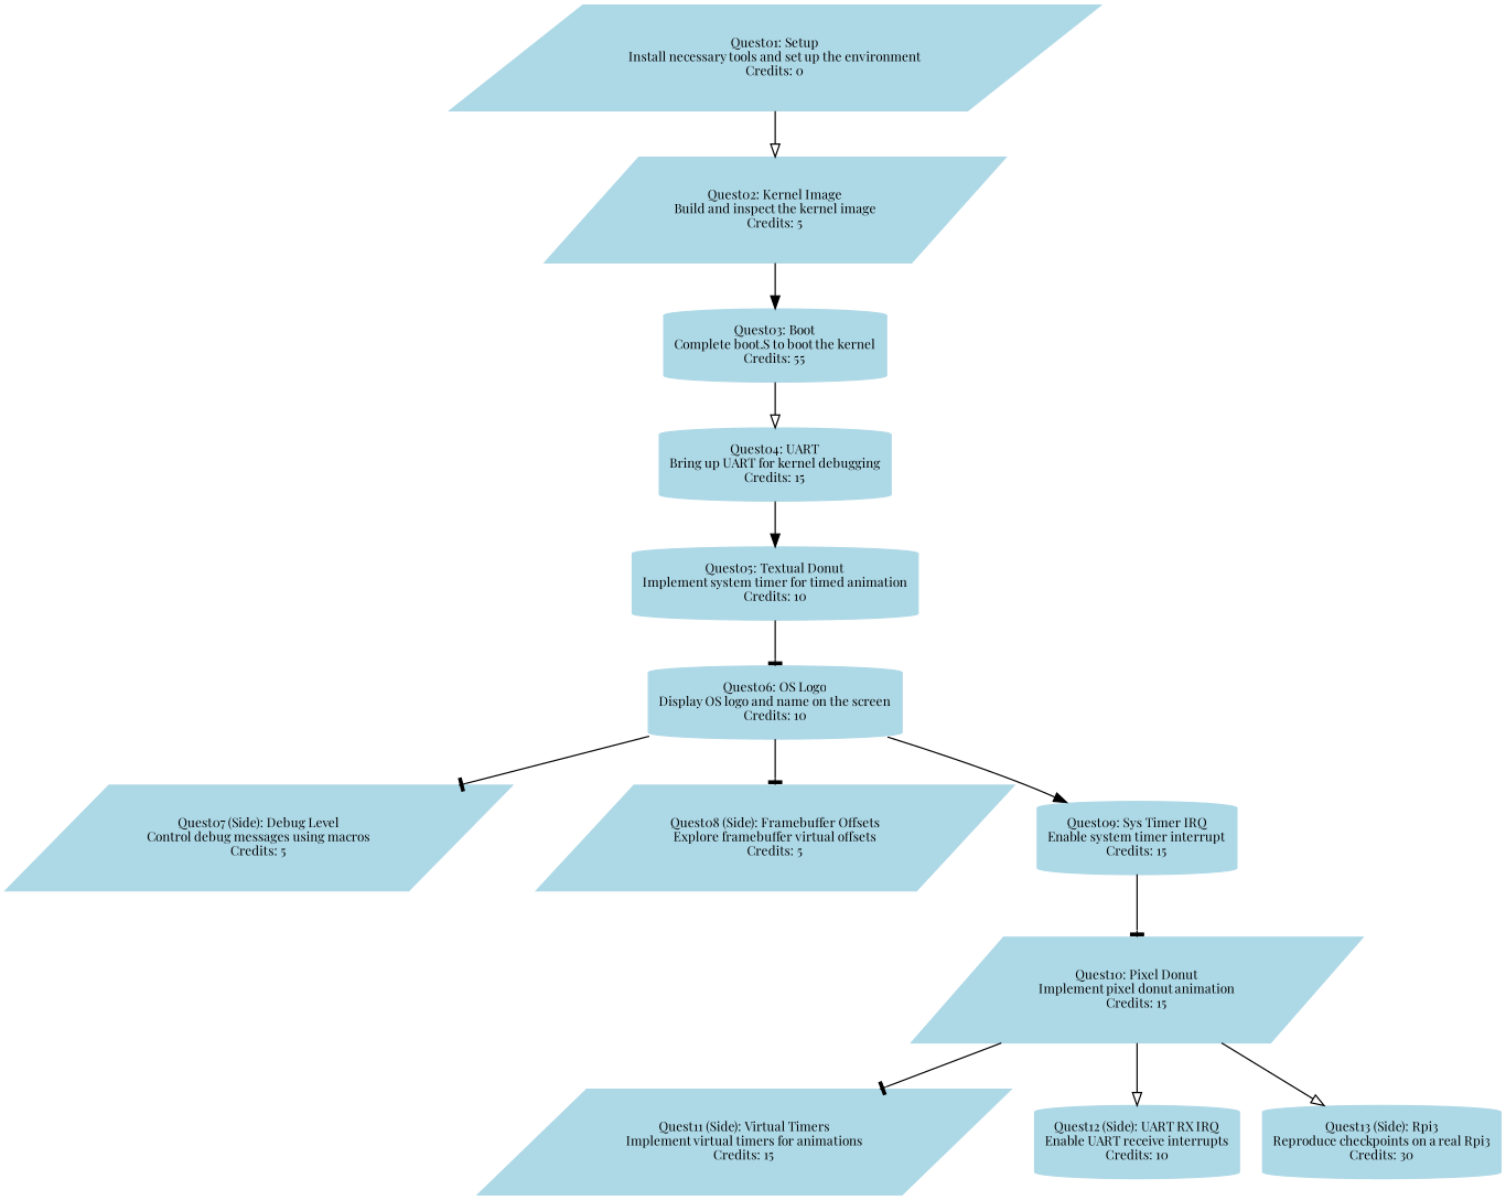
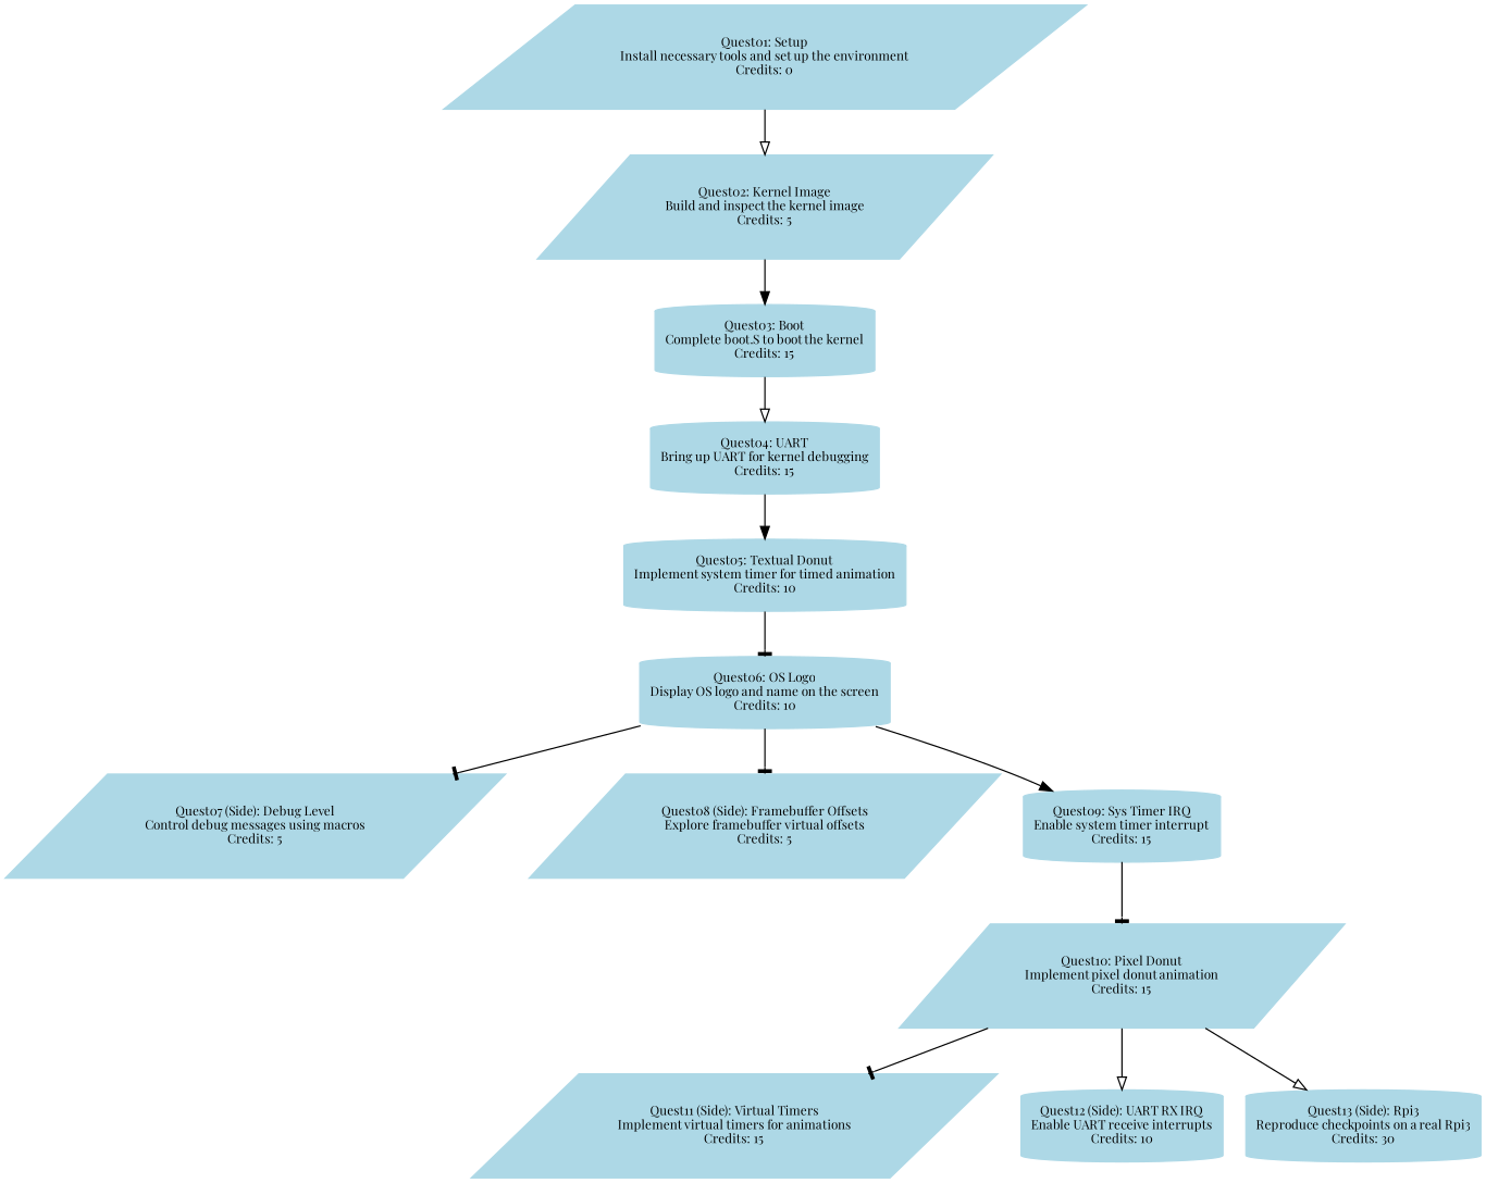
  digraph {
    fontname="Playfair Display"
    node [color=lightblue fontsize=10 shape=cylinder style=filled fontname="Playfair Display"]
    edge [arrowhead=tee fontname="Playfair Display"]
    n1 [label="Quest01: Setup\nInstall necessary tools and set up the environment\nCredits: 0" shape=parallelogram]
    n2 [label="Quest02: Kernel Image\nBuild and inspect the kernel image\nCredits: 5" shape=parallelogram]
-   n3 [label="Quest03: Boot\nComplete boot.S to boot the kernel\nCredits: 55"]
+   n3 [label="Quest03: Boot\nComplete boot.S to boot the kernel\nCredits: 15"]
    n4 [label="Quest04: UART\nBring up UART for kernel debugging\nCredits: 15"]
    n5 [label="Quest05: Textual Donut\nImplement system timer for timed animation\nCredits: 10"]
    n6 [label="Quest06: OS Logo\nDisplay OS logo and name on the screen\nCredits: 10"]
    n7 [label="Quest07 (Side): Debug Level\nControl debug messages using macros\nCredits: 5" shape=parallelogram]
    n8 [label="Quest08 (Side): Framebuffer Offsets\nExplore framebuffer virtual offsets\nCredits: 5" shape=parallelogram]
    n9 [label="Quest09: Sys Timer IRQ\nEnable system timer interrupt\nCredits: 15"]
    n10 [label="Quest10: Pixel Donut\nImplement pixel donut animation\nCredits: 15" shape=parallelogram]
    n11 [label="Quest11 (Side): Virtual Timers\nImplement virtual timers for animations\nCredits: 15" shape=parallelogram]
    n12 [label="Quest12 (Side): UART RX IRQ\nEnable UART receive interrupts\nCredits: 10"]
    n13 [label="Quest13 (Side): Rpi3\nReproduce checkpoints on a real Rpi3\nCredits: 30"]
    n1 -> n2 [arrowhead=onormal]
    n2 -> n3 [arrowhead=normal]
    n3 -> n4 [arrowhead=onormal]
    n4 -> n5 [arrowhead=normal]
    n5 -> n6
    n6 -> n7
    n6 -> n8
    n6 -> n9 [arrowhead=normal]
    n9 -> n10
    n10 -> n11
    n10 -> n12 [arrowhead=onormal]
    n10 -> n13 [arrowhead=onormal]
  }
